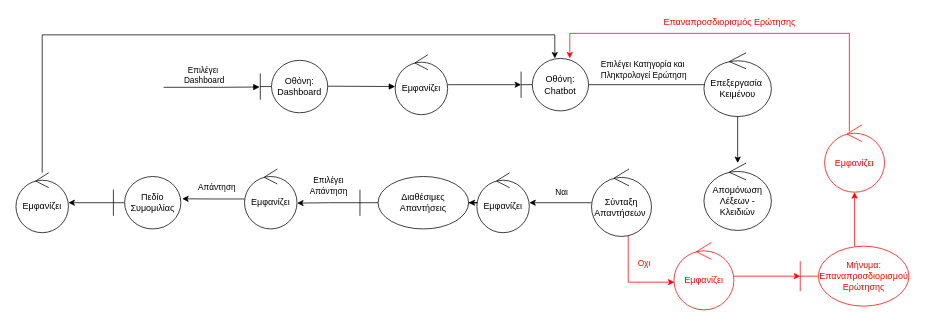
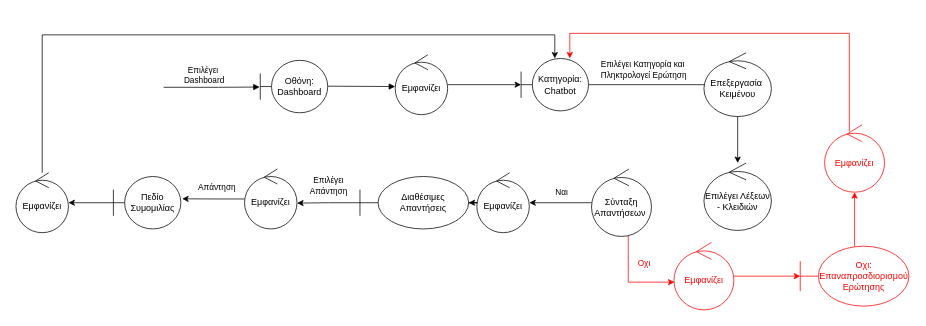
  <mxCell id="0" />
  <mxCell id="1" parent="0" />
  <mxCell id="2" value="Οθόνη:&lt;br&gt;Dashboard" style="shape=umlBoundary;whiteSpace=wrap;html=1;" parent="1" vertex="1"><mxGeometry x="346" y="80" width="90" height="70" as="geometry" /></mxCell>
  <mxCell id="3" value="Επιλέγει&amp;nbsp;&lt;br&gt;Dashboard" style="html=1;verticalAlign=bottom;endArrow=block;rounded=0;entryX=-0.009;entryY=0.509;entryDx=0;entryDy=0;entryPerimeter=0;" parent="1" target="2" edge="1"><mxGeometry x="-0.155" width="80" relative="1" as="geometry"><mxPoint x="217" y="116" as="sourcePoint" /><mxPoint x="370" y="114.5" as="targetPoint" /><Array as="points"><mxPoint x="290" y="116" /></Array><mxPoint as="offset" /></mxGeometry></mxCell>
  <mxCell id="4" value="" style="html=1;verticalAlign=bottom;endArrow=block;rounded=0;" parent="1" edge="1"><mxGeometry width="80" relative="1" as="geometry"><mxPoint x="436" y="114.5" as="sourcePoint" /><mxPoint x="526" y="114.98" as="targetPoint" /><Array as="points" /></mxGeometry></mxCell>
  <mxCell id="5" value="" style="edgeStyle=orthogonalEdgeStyle;rounded=0;orthogonalLoop=1;jettySize=auto;html=1;" parent="1" source="6" target="8" edge="1"><mxGeometry relative="1" as="geometry" /></mxCell>
  <mxCell id="6" value="Εμφανίζει" style="ellipse;shape=umlControl;whiteSpace=wrap;html=1;" parent="1" vertex="1"><mxGeometry x="526" y="72.5" width="70" height="80" as="geometry" /></mxCell>
  <mxCell id="7" value="" style="edgeStyle=orthogonalEdgeStyle;rounded=0;orthogonalLoop=1;jettySize=auto;html=1;" parent="1" source="8" target="10" edge="1"><mxGeometry relative="1" as="geometry" /></mxCell>
- <mxCell id="8" value="Οθόνη:&lt;br&gt;Chatbot" style="shape=umlBoundary;whiteSpace=wrap;html=1;" parent="1" vertex="1"><mxGeometry x="694" y="77.5" width="90" height="70" as="geometry" /></mxCell>
+ <mxCell id="8" value="Κατηγορία:&lt;br&gt;Chatbot" style="shape=umlBoundary;whiteSpace=wrap;html=1;" parent="1" vertex="1"><mxGeometry x="694" y="77.5" width="90" height="70" as="geometry" /></mxCell>
  <mxCell id="9" value="Επεξεργασία&amp;nbsp;&lt;br&gt;Κειμένου" style="ellipse;shape=umlControl;whiteSpace=wrap;html=1;" parent="1" vertex="1"><mxGeometry x="938" y="70" width="90" height="85" as="geometry" /></mxCell>
- <mxCell id="10" value="Απομόνωση Λέξεων - Κλειδιών" style="ellipse;shape=umlControl;whiteSpace=wrap;html=1;" parent="1" vertex="1"><mxGeometry x="938" y="217" width="90" height="90" as="geometry" /></mxCell>
+ <mxCell id="10" value="Επιλέγει Λέξεων - Κλειδιών" style="ellipse;shape=umlControl;whiteSpace=wrap;html=1;" parent="1" vertex="1"><mxGeometry x="938" y="217" width="90" height="90" as="geometry" /></mxCell>
  <mxCell id="11" value="" style="edgeStyle=orthogonalEdgeStyle;rounded=0;orthogonalLoop=1;jettySize=auto;html=1;" parent="1" source="15" target="17" edge="1"><mxGeometry relative="1" as="geometry" /></mxCell>
  <mxCell id="12" value="Ναι" style="edgeLabel;html=1;align=center;verticalAlign=middle;resizable=0;points=[];fontColor=#000000;" parent="11" vertex="1" connectable="0"><mxGeometry x="-0.023" y="-3" relative="1" as="geometry"><mxPoint y="-12" as="offset" /></mxGeometry></mxCell>
  <mxCell id="13" value="" style="edgeStyle=orthogonalEdgeStyle;rounded=0;orthogonalLoop=1;jettySize=auto;html=1;fontColor=#000000;strokeColor=#FF0000;" parent="1" source="15" target="28" edge="1"><mxGeometry relative="1" as="geometry"><Array as="points"><mxPoint x="837" y="376" /></Array></mxGeometry></mxCell>
  <mxCell id="14" value="Οχι" style="edgeLabel;html=1;align=center;verticalAlign=middle;resizable=0;points=[];fontColor=#FF0000;" parent="13" vertex="1" connectable="0"><mxGeometry x="-0.395" y="2" relative="1" as="geometry"><mxPoint x="18" as="offset" /></mxGeometry></mxCell>
  <mxCell id="15" value="Σύνταξη Απαντήσεων&amp;nbsp;" style="ellipse;shape=umlControl;whiteSpace=wrap;html=1;" parent="1" vertex="1"><mxGeometry x="788" y="225" width="80" height="90" as="geometry" /></mxCell>
  <mxCell id="16" value="" style="edgeStyle=orthogonalEdgeStyle;rounded=0;orthogonalLoop=1;jettySize=auto;html=1;" parent="1" source="17" target="19" edge="1"><mxGeometry relative="1" as="geometry"><mxPoint x="527" y="270" as="targetPoint" /></mxGeometry></mxCell>
  <mxCell id="17" value="Εμφανίζει" style="ellipse;shape=umlControl;whiteSpace=wrap;html=1;" parent="1" vertex="1"><mxGeometry x="635" y="230" width="70" height="80" as="geometry" /></mxCell>
  <mxCell id="18" value="" style="edgeStyle=orthogonalEdgeStyle;rounded=0;orthogonalLoop=1;jettySize=auto;html=1;entryX=1.002;entryY=0.569;entryDx=0;entryDy=0;entryPerimeter=0;" parent="1" source="19" target="22" edge="1"><mxGeometry relative="1" as="geometry" /></mxCell>
  <mxCell id="19" value="Διαθέσιμες Απαντήσεις" style="shape=umlBoundary;whiteSpace=wrap;html=1;" parent="1" vertex="1"><mxGeometry x="479" y="235" width="145" height="70" as="geometry" /></mxCell>
  <mxCell id="20" value="" style="edgeStyle=orthogonalEdgeStyle;rounded=0;orthogonalLoop=1;jettySize=auto;html=1;entryX=1.02;entryY=0.425;entryDx=0;entryDy=0;entryPerimeter=0;" parent="1" source="22" target="24" edge="1"><mxGeometry relative="1" as="geometry"><mxPoint x="247" y="270" as="targetPoint" /></mxGeometry></mxCell>
  <mxCell id="21" value="Απάντηση" style="edgeLabel;html=1;align=center;verticalAlign=middle;resizable=0;points=[];" parent="20" vertex="1" connectable="0"><mxGeometry x="0.074" y="-2" relative="1" as="geometry"><mxPoint x="7" y="-13" as="offset" /></mxGeometry></mxCell>
  <mxCell id="22" value="Εμφανίζει" style="ellipse;shape=umlControl;whiteSpace=wrap;html=1;" parent="1" vertex="1"><mxGeometry x="325" y="225" width="70" height="80" as="geometry" /></mxCell>
  <mxCell id="23" value="" style="edgeStyle=orthogonalEdgeStyle;rounded=0;orthogonalLoop=1;jettySize=auto;html=1;" parent="1" source="24" target="26" edge="1"><mxGeometry relative="1" as="geometry"><mxPoint x="192" y="376" as="targetPoint" /></mxGeometry></mxCell>
  <mxCell id="24" value="Πεδίο Συμομιλίας" style="shape=umlBoundary;whiteSpace=wrap;html=1;" parent="1" vertex="1"><mxGeometry x="150" y="235" width="90" height="70" as="geometry" /></mxCell>
  <mxCell id="25" value="" style="edgeStyle=orthogonalEdgeStyle;rounded=0;orthogonalLoop=1;jettySize=auto;html=1;" parent="1" source="26" target="8" edge="1"><mxGeometry relative="1" as="geometry"><mxPoint x="1045" y="477" as="targetPoint" /><Array as="points"><mxPoint x="55" y="46" /><mxPoint x="739" y="46" /></Array></mxGeometry></mxCell>
  <mxCell id="26" value="Εμφανίζει" style="ellipse;shape=umlControl;whiteSpace=wrap;html=1;" parent="1" vertex="1"><mxGeometry x="20" y="230" width="70" height="80" as="geometry" /></mxCell>
  <mxCell id="27" value="" style="edgeStyle=orthogonalEdgeStyle;rounded=0;orthogonalLoop=1;jettySize=auto;html=1;strokeColor=#FF0000;" parent="1" source="28" target="30" edge="1"><mxGeometry relative="1" as="geometry" /></mxCell>
  <mxCell id="28" value="&lt;font color=&quot;#ff0000&quot;&gt;Εμφανίζει&lt;/font&gt;" style="ellipse;shape=umlControl;whiteSpace=wrap;html=1;strokeColor=#FF0000;" parent="1" vertex="1"><mxGeometry x="898" y="323" width="80" height="90" as="geometry" /></mxCell>
  <mxCell id="29" value="" style="edgeStyle=orthogonalEdgeStyle;rounded=0;orthogonalLoop=1;jettySize=auto;html=1;strokeColor=#FF0000;" parent="1" source="30" target="33" edge="1"><mxGeometry relative="1" as="geometry" /></mxCell>
- <mxCell id="30" value="&lt;font color=&quot;#ff0000&quot;&gt;Μήνυμα:&lt;br&gt;Επαναπροσδιορισμού&lt;br&gt;Ερώτησης&lt;/font&gt;" style="shape=umlBoundary;whiteSpace=wrap;html=1;strokeColor=#FF0000;" parent="1" vertex="1"><mxGeometry x="1066.5" y="328" width="145" height="80" as="geometry" /></mxCell>
+ <mxCell id="30" value="&lt;font color=&quot;#ff0000&quot;&gt;Οχι:&lt;br&gt;Επαναπροσδιορισμού&lt;br&gt;Ερώτησης&lt;/font&gt;" style="shape=umlBoundary;whiteSpace=wrap;html=1;strokeColor=#FF0000;" parent="1" vertex="1"><mxGeometry x="1066.5" y="328" width="145" height="80" as="geometry" /></mxCell>
  <mxCell id="31" value="&lt;span style=&quot;font-size: 11px;&quot;&gt;Επιλέγει Κατηγορία και&lt;br&gt;&amp;nbsp;Πληκτρολογεί Ερώτηση&lt;/span&gt;" style="text;html=1;align=center;verticalAlign=middle;resizable=0;points=[];autosize=1;strokeColor=none;fillColor=none;" parent="1" vertex="1"><mxGeometry x="792" y="75" width="127" height="34" as="geometry" /></mxCell>
  <mxCell id="32" value="&lt;span style=&quot;font-size: 11px;&quot;&gt;Επιλέγει &lt;br&gt;Απάντηση&lt;/span&gt;" style="text;html=1;align=center;verticalAlign=middle;resizable=0;points=[];autosize=1;strokeColor=none;fillColor=none;" parent="1" vertex="1"><mxGeometry x="407" y="230" width="60" height="34" as="geometry" /></mxCell>
  <mxCell id="33" value="&lt;font color=&quot;#ff0000&quot;&gt;Εμφανίζει&lt;/font&gt;" style="ellipse;shape=umlControl;whiteSpace=wrap;html=1;strokeColor=#FF0000;" parent="1" vertex="1"><mxGeometry x="1099" y="166" width="80" height="90" as="geometry" /></mxCell>
  <mxCell id="34" value="" style="edgeStyle=orthogonalEdgeStyle;rounded=0;orthogonalLoop=1;jettySize=auto;html=1;strokeColor=#FF0000;" parent="1" target="8" edge="1"><mxGeometry relative="1" as="geometry"><mxPoint x="1132" y="175" as="sourcePoint" /><mxPoint x="1132" y="93" as="targetPoint" /><Array as="points"><mxPoint x="1132" y="44" /><mxPoint x="759" y="44" /></Array></mxGeometry></mxCell>
- <mxCell id="35" value="&lt;font color=&quot;#ff0000&quot;&gt;Επαναπροσδιορισμός Ερώτησης&lt;/font&gt;" style="text;html=1;align=center;verticalAlign=middle;resizable=0;points=[];autosize=1;strokeColor=none;fillColor=none;" parent="1" vertex="1"><mxGeometry x="879" y="20" width="186" height="18" as="geometry" /></mxCell>
